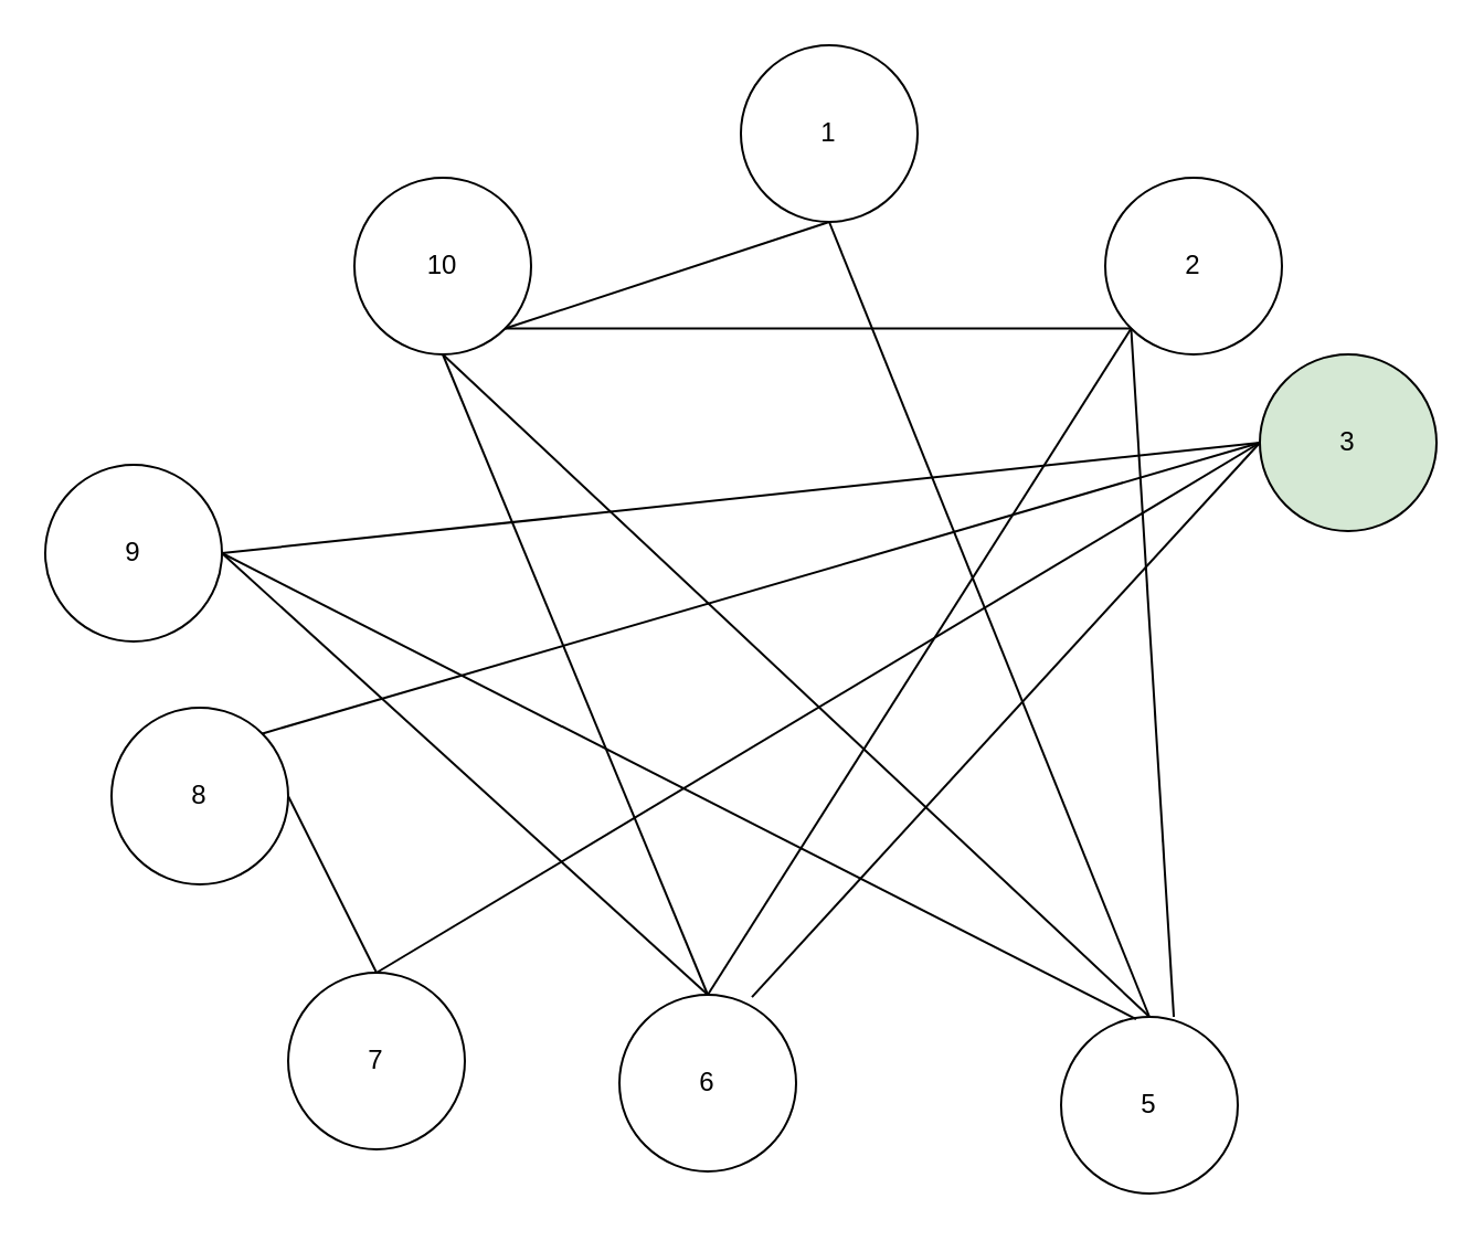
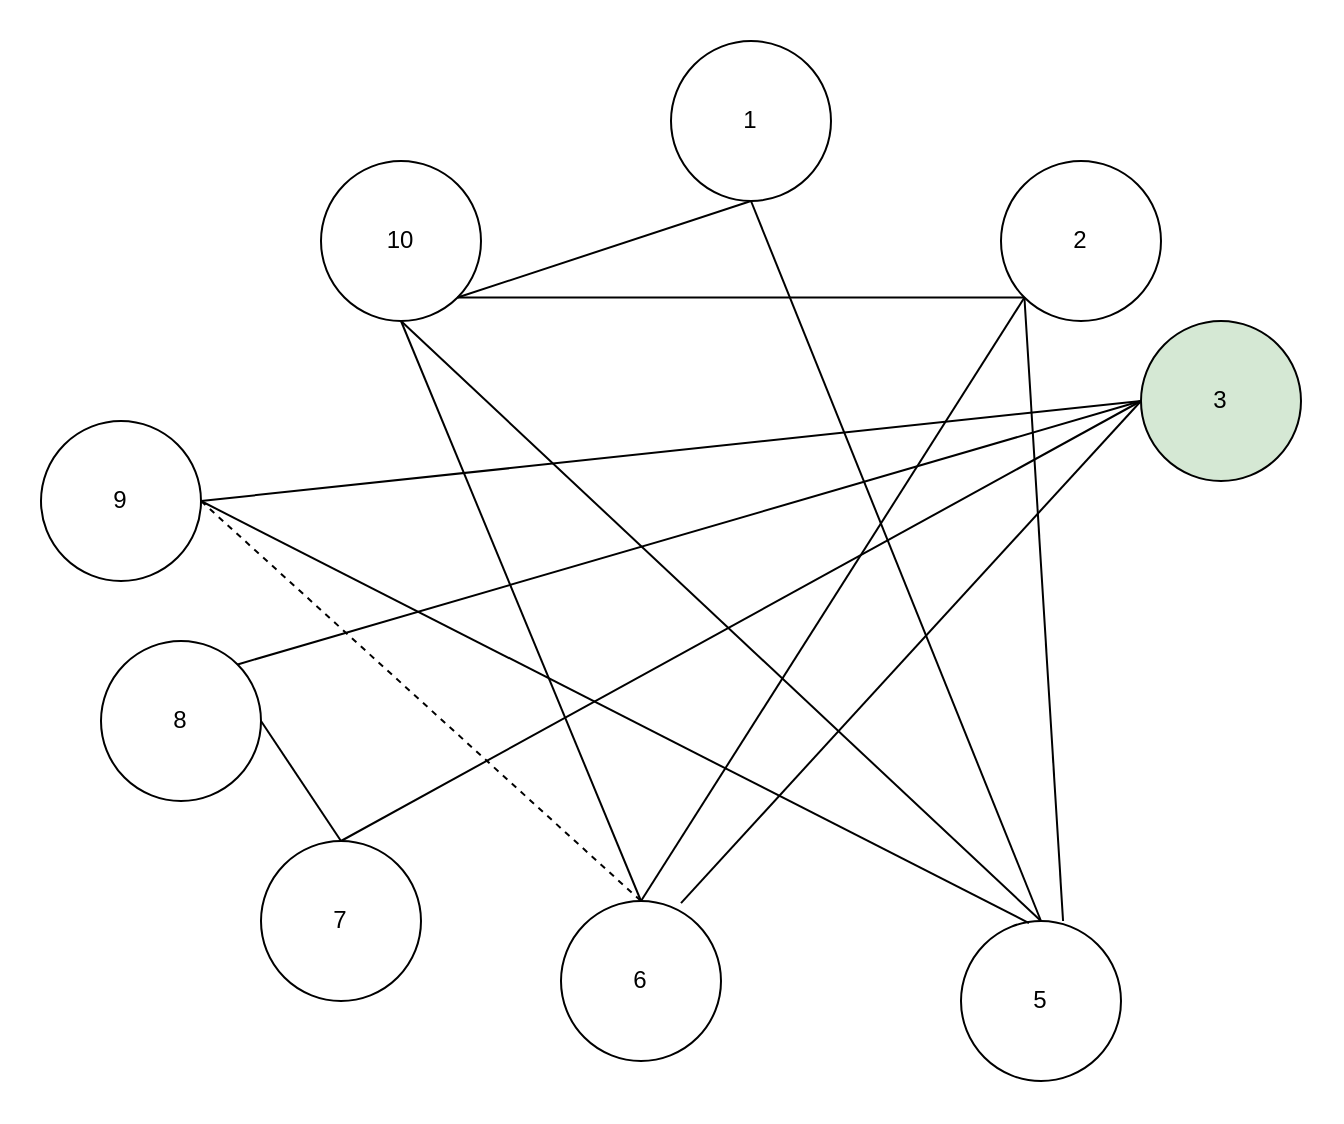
  <mxCell id="0" />
  <mxCell id="1" parent="0" />
  <mxCell id="2" value="1" style="ellipse;whiteSpace=wrap;html=1;aspect=fixed;" vertex="1" parent="1"><mxGeometry x="335" y="20" width="80" height="80" as="geometry" /></mxCell>
  <mxCell id="3" value="10" style="ellipse;whiteSpace=wrap;html=1;aspect=fixed;strokeColor=light-dark(#000000,#FFFFFF);" vertex="1" parent="1"><mxGeometry x="160" y="80" width="80" height="80" as="geometry" /></mxCell>
  <mxCell id="4" value="2" style="ellipse;whiteSpace=wrap;html=1;aspect=fixed;strokeColor=light-dark(#000000,#FFFFFF);" vertex="1" parent="1"><mxGeometry x="500" y="80" width="80" height="80" as="geometry" /></mxCell>
  <mxCell id="5" value="9" style="ellipse;whiteSpace=wrap;html=1;aspect=fixed;" vertex="1" parent="1"><mxGeometry x="20" y="210" width="80" height="80" as="geometry" /></mxCell>
  <mxCell id="6" value="3" style="ellipse;whiteSpace=wrap;html=1;aspect=fixed;strokeColor=light-dark(#000000,#FFFFFF);fillColor=#d5e8d4;" vertex="1" parent="1"><mxGeometry x="570" y="160" width="80" height="80" as="geometry" /></mxCell>
- <mxCell id="7" value="7" style="ellipse;whiteSpace=wrap;html=1;aspect=fixed;strokeColor=light-dark(#000000,#FFFFFF);" vertex="1" parent="1"><mxGeometry x="130" y="440" width="80" height="80" as="geometry" /></mxCell>
+ <mxCell id="7" value="7" style="ellipse;whiteSpace=wrap;html=1;aspect=fixed;strokeColor=light-dark(#000000,#FFFFFF);" vertex="1" parent="1"><mxGeometry x="130" y="420" width="80" height="80" as="geometry" /></mxCell>
  <mxCell id="8" value="6" style="ellipse;whiteSpace=wrap;html=1;aspect=fixed;strokeColor=light-dark(#000000,#FFFFFF);" vertex="1" parent="1"><mxGeometry x="280" y="450" width="80" height="80" as="geometry" /></mxCell>
  <mxCell id="9" value="5" style="ellipse;whiteSpace=wrap;html=1;aspect=fixed;strokeColor=light-dark(#000000,#FFFFFF);" vertex="1" parent="1"><mxGeometry x="480" y="460" width="80" height="80" as="geometry" /></mxCell>
  <mxCell id="10" value="8" style="ellipse;whiteSpace=wrap;html=1;aspect=fixed;" vertex="1" parent="1"><mxGeometry x="50" y="320" width="80" height="80" as="geometry" /></mxCell>
  <mxCell id="11" value="" style="endArrow=none;html=1;rounded=0;exitX=0.5;exitY=0;exitDx=0;exitDy=0;entryX=0.5;entryY=1;entryDx=0;entryDy=0;strokeColor=light-dark(#000000,#FF8000);" edge="1" parent="1" source="9" target="2"><mxGeometry width="50" height="50" relative="1" as="geometry"><mxPoint x="330" y="150" as="sourcePoint" /><mxPoint x="380" y="100" as="targetPoint" /></mxGeometry></mxCell>
  <mxCell id="12" value="" style="endArrow=none;html=1;rounded=0;entryX=0.5;entryY=1;entryDx=0;entryDy=0;exitX=1;exitY=1;exitDx=0;exitDy=0;strokeColor=light-dark(#000000,#FF8000);" edge="1" parent="1" source="3" target="2"><mxGeometry width="50" height="50" relative="1" as="geometry"><mxPoint x="310" y="150" as="sourcePoint" /><mxPoint x="360" y="100" as="targetPoint" /></mxGeometry></mxCell>
  <mxCell id="13" value="" style="endArrow=none;html=1;rounded=0;entryX=0;entryY=1;entryDx=0;entryDy=0;exitX=0.638;exitY=0;exitDx=0;exitDy=0;exitPerimeter=0;fontColor=light-dark(default, #1a5fb4);labelBackgroundColor=light-dark(#FFFFFF,#0000FF);strokeColor=light-dark(#000000,#0000CC);" edge="1" parent="1" source="9" target="4"><mxGeometry width="50" height="50" relative="1" as="geometry"><mxPoint x="290" y="250" as="sourcePoint" /><mxPoint x="340" y="200" as="targetPoint" /></mxGeometry></mxCell>
  <mxCell id="14" value="" style="endArrow=none;html=1;rounded=0;entryX=0;entryY=1;entryDx=0;entryDy=0;exitX=0.5;exitY=0;exitDx=0;exitDy=0;strokeColor=light-dark(#000000,#FF0000);" edge="1" parent="1" source="8" target="4"><mxGeometry width="50" height="50" relative="1" as="geometry"><mxPoint x="330" y="270" as="sourcePoint" /><mxPoint x="380" y="220" as="targetPoint" /></mxGeometry></mxCell>
  <mxCell id="15" value="" style="endArrow=none;html=1;rounded=0;entryX=0;entryY=1;entryDx=0;entryDy=0;exitX=1;exitY=1;exitDx=0;exitDy=0;strokeColor=light-dark(#000000,#FF0000);" edge="1" parent="1" source="3" target="4"><mxGeometry width="50" height="50" relative="1" as="geometry"><mxPoint x="440" y="200" as="sourcePoint" /><mxPoint x="490" y="150" as="targetPoint" /></mxGeometry></mxCell>
  <mxCell id="16" value="" style="endArrow=none;html=1;rounded=0;entryX=0;entryY=0.5;entryDx=0;entryDy=0;exitX=0.75;exitY=0.013;exitDx=0;exitDy=0;exitPerimeter=0;strokeColor=light-dark(#000000,#00FF00);" edge="1" parent="1" source="8" target="6"><mxGeometry width="50" height="50" relative="1" as="geometry"><mxPoint x="310" y="350" as="sourcePoint" /><mxPoint x="360" y="300" as="targetPoint" /></mxGeometry></mxCell>
  <mxCell id="17" value="" style="endArrow=none;html=1;rounded=0;entryX=0;entryY=0.5;entryDx=0;entryDy=0;exitX=0.5;exitY=0;exitDx=0;exitDy=0;strokeColor=light-dark(#000000,#00FFFF);" edge="1" parent="1" source="7" target="6"><mxGeometry width="50" height="50" relative="1" as="geometry"><mxPoint x="260" y="370" as="sourcePoint" /><mxPoint x="310" y="320" as="targetPoint" /></mxGeometry></mxCell>
  <mxCell id="18" value="" style="endArrow=none;html=1;rounded=0;entryX=0;entryY=0.5;entryDx=0;entryDy=0;exitX=1;exitY=0;exitDx=0;exitDy=0;strokeColor=light-dark(#000000,#00FFFF);" edge="1" parent="1" source="10" target="6"><mxGeometry width="50" height="50" relative="1" as="geometry"><mxPoint x="190" y="390" as="sourcePoint" /><mxPoint x="620" y="260" as="targetPoint" /></mxGeometry></mxCell>
  <mxCell id="19" value="" style="endArrow=none;html=1;rounded=0;entryX=0;entryY=0.5;entryDx=0;entryDy=0;exitX=1;exitY=0.5;exitDx=0;exitDy=0;strokeColor=light-dark(#000000,#FFFF00);" edge="1" parent="1" source="5" target="6"><mxGeometry width="50" height="50" relative="1" as="geometry"><mxPoint x="200" y="400" as="sourcePoint" /><mxPoint x="630" y="270" as="targetPoint" /></mxGeometry></mxCell>
  <mxCell id="20" value="" style="endArrow=none;html=1;rounded=0;entryX=0.425;entryY=0.013;entryDx=0;entryDy=0;entryPerimeter=0;exitX=1;exitY=0.5;exitDx=0;exitDy=0;strokeColor=light-dark(#000000,#FFFF00);" edge="1" parent="1" source="5" target="9"><mxGeometry width="50" height="50" relative="1" as="geometry"><mxPoint x="290" y="240" as="sourcePoint" /><mxPoint x="340" y="190" as="targetPoint" /></mxGeometry></mxCell>
  <mxCell id="21" value="" style="endArrow=none;html=1;rounded=0;entryX=0.5;entryY=0;entryDx=0;entryDy=0;exitX=0.5;exitY=1;exitDx=0;exitDy=0;strokeColor=light-dark(#000000,#FF8000);" edge="1" parent="1" source="3" target="9"><mxGeometry width="50" height="50" relative="1" as="geometry"><mxPoint x="110" y="260" as="sourcePoint" /><mxPoint x="504" y="401" as="targetPoint" /></mxGeometry></mxCell>
- <mxCell id="22" value="" style="endArrow=none;html=1;rounded=0;entryX=0.5;entryY=0;entryDx=0;entryDy=0;exitX=1;exitY=0.5;exitDx=0;exitDy=0;strokeColor=light-dark(#000000,#00FF00);" edge="1" parent="1" source="5" target="8"><mxGeometry width="50" height="50" relative="1" as="geometry"><mxPoint x="120" y="270" as="sourcePoint" /><mxPoint x="514" y="411" as="targetPoint" /></mxGeometry></mxCell>
+ <mxCell id="22" value="" style="endArrow=none;html=1;rounded=0;entryX=0.5;entryY=0;entryDx=0;entryDy=0;exitX=1;exitY=0.5;exitDx=0;exitDy=0;strokeColor=light-dark(#000000,#00FF00);dashed=1;" edge="1" parent="1" source="5" target="8"><mxGeometry width="50" height="50" relative="1" as="geometry"><mxPoint x="120" y="270" as="sourcePoint" /><mxPoint x="514" y="411" as="targetPoint" /></mxGeometry></mxCell>
  <mxCell id="23" value="" style="endArrow=none;html=1;rounded=0;entryX=0.5;entryY=0;entryDx=0;entryDy=0;exitX=0.5;exitY=1;exitDx=0;exitDy=0;strokeColor=light-dark(#000000,#FF0000);" edge="1" parent="1" source="3" target="8"><mxGeometry width="50" height="50" relative="1" as="geometry"><mxPoint x="110" y="260" as="sourcePoint" /><mxPoint x="360" y="430" as="targetPoint" /></mxGeometry></mxCell>
  <mxCell id="24" value="" style="endArrow=none;html=1;rounded=0;entryX=1;entryY=0.5;entryDx=0;entryDy=0;exitX=0.5;exitY=0;exitDx=0;exitDy=0;strokeColor=light-dark(#000000,#00FFFF);" edge="1" parent="1" source="7" target="10"><mxGeometry width="50" height="50" relative="1" as="geometry"><mxPoint x="120" y="270" as="sourcePoint" /><mxPoint x="370" y="440" as="targetPoint" /></mxGeometry></mxCell>
